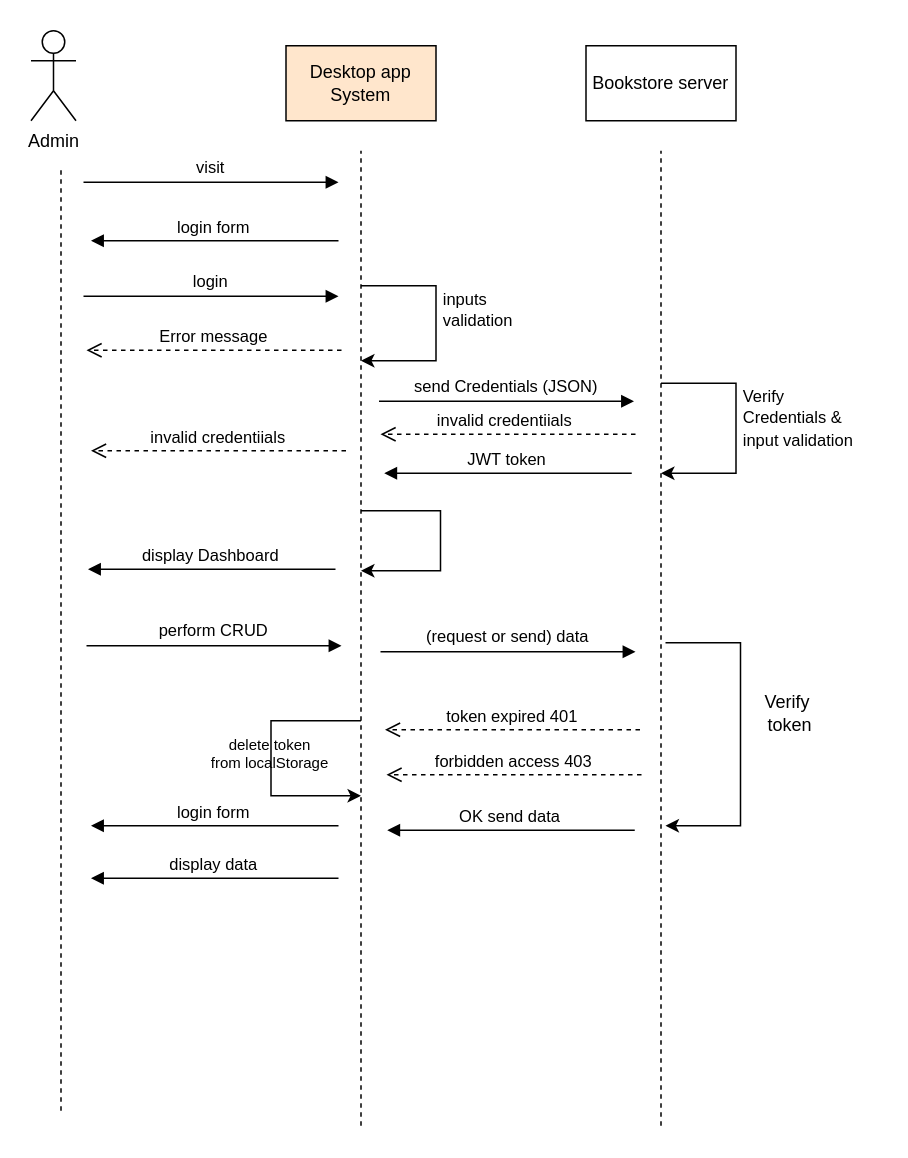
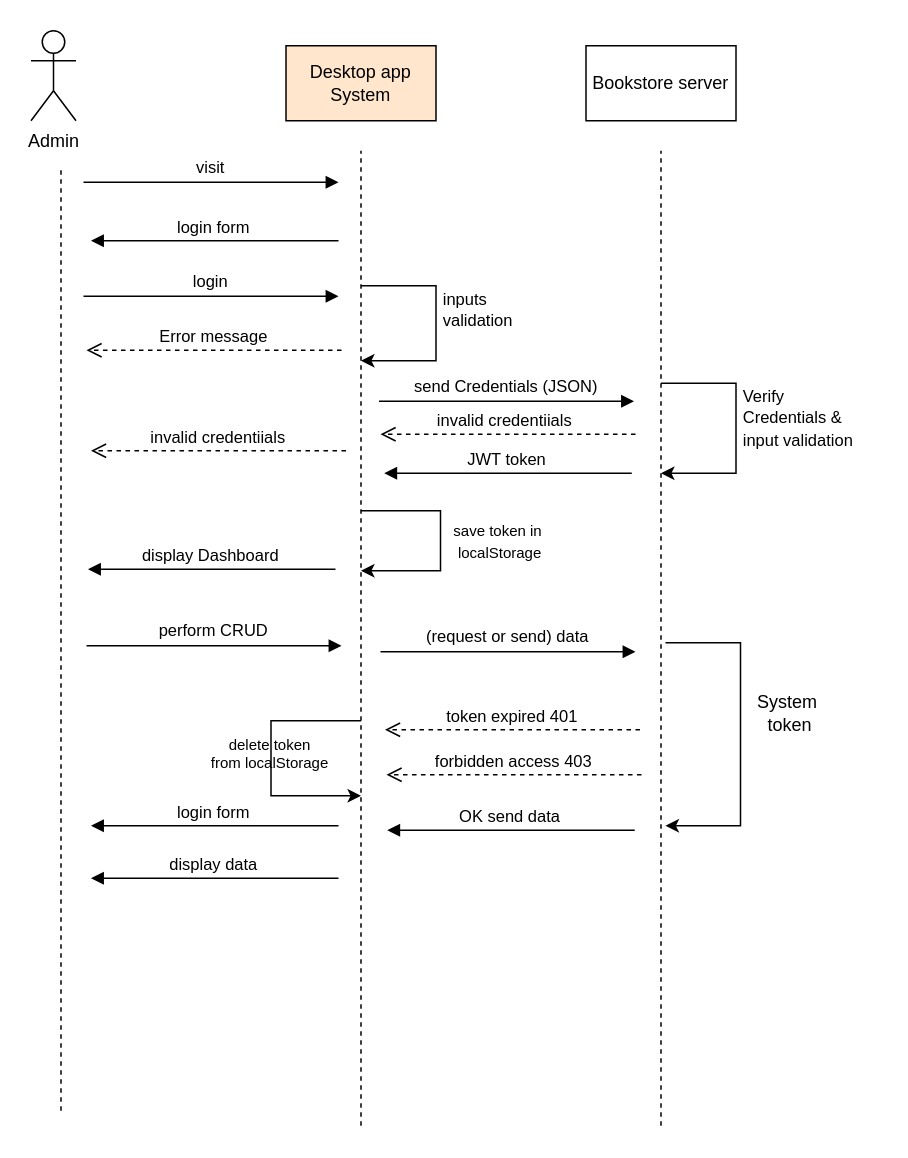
  <mxCell id="0" />
  <mxCell id="1" parent="0" />
  <mxCell id="2" value="Error message" style="verticalAlign=bottom;endArrow=open;dashed=1;endSize=8;exitX=0;exitY=0.95;shadow=0;strokeWidth=1;" parent="1" edge="1"><mxGeometry relative="1" as="geometry"><mxPoint x="57" y="233" as="targetPoint" /><mxPoint x="227" y="233" as="sourcePoint" /></mxGeometry></mxCell>
  <mxCell id="3" value="visit" style="verticalAlign=bottom;endArrow=block;entryX=0;entryY=0;shadow=0;strokeWidth=1;" parent="1" edge="1"><mxGeometry y="1" relative="1" as="geometry"><mxPoint x="55" y="121" as="sourcePoint" /><mxPoint x="225" y="121" as="targetPoint" /><mxPoint as="offset" /></mxGeometry></mxCell>
  <mxCell id="4" value="login form" style="verticalAlign=bottom;endArrow=block;entryX=1;entryY=0;shadow=0;strokeWidth=1;" parent="1" edge="1"><mxGeometry relative="1" as="geometry"><mxPoint x="225" y="160" as="sourcePoint" /><mxPoint x="60" y="160" as="targetPoint" /></mxGeometry></mxCell>
  <mxCell id="5" value="Admin" style="shape=umlActor;verticalLabelPosition=bottom;verticalAlign=top;html=1;outlineConnect=0;" vertex="1" parent="1"><mxGeometry x="20" y="20" width="30" height="60" as="geometry" /></mxCell>
  <mxCell id="6" value="" style="endArrow=none;dashed=1;html=1;rounded=0;" edge="1" parent="1"><mxGeometry width="50" height="50" relative="1" as="geometry"><mxPoint x="40" y="740" as="sourcePoint" /><mxPoint x="40" y="110" as="targetPoint" /><Array as="points"><mxPoint x="40" y="200" /></Array></mxGeometry></mxCell>
  <mxCell id="7" value="Desktop app System" style="rounded=0;whiteSpace=wrap;html=1;fillColor=#ffe6cc;" vertex="1" parent="1"><mxGeometry x="190" y="30" width="100" height="50" as="geometry" /></mxCell>
  <mxCell id="8" value="" style="endArrow=none;dashed=1;html=1;rounded=0;" edge="1" parent="1"><mxGeometry width="50" height="50" relative="1" as="geometry"><mxPoint x="240" y="750" as="sourcePoint" /><mxPoint x="240" y="100" as="targetPoint" /></mxGeometry></mxCell>
  <mxCell id="9" value="Bookstore server" style="rounded=0;whiteSpace=wrap;html=1;" vertex="1" parent="1"><mxGeometry x="390" y="30" width="100" height="50" as="geometry" /></mxCell>
  <mxCell id="10" value="" style="endArrow=none;dashed=1;html=1;rounded=0;" edge="1" parent="1"><mxGeometry width="50" height="50" relative="1" as="geometry"><mxPoint x="440" y="750" as="sourcePoint" /><mxPoint x="440" y="100" as="targetPoint" /></mxGeometry></mxCell>
  <mxCell id="11" value="login" style="verticalAlign=bottom;endArrow=block;entryX=0;entryY=0;shadow=0;strokeWidth=1;" edge="1" parent="1"><mxGeometry y="1" relative="1" as="geometry"><mxPoint x="55" y="197" as="sourcePoint" /><mxPoint x="225" y="197" as="targetPoint" /><mxPoint as="offset" /></mxGeometry></mxCell>
  <mxCell id="12" value="" style="endArrow=classic;html=1;rounded=0;" edge="1" parent="1"><mxGeometry width="50" height="50" relative="1" as="geometry"><mxPoint x="240" y="190" as="sourcePoint" /><mxPoint x="240" y="240" as="targetPoint" /><Array as="points"><mxPoint x="290" y="190" /><mxPoint x="290" y="240" /></Array></mxGeometry></mxCell>
  <mxCell id="13" value="&lt;span style=&quot;color: rgb(0, 0, 0); font-family: Helvetica; font-size: 11px; font-style: normal; font-variant-ligatures: normal; font-variant-caps: normal; font-weight: 400; letter-spacing: normal; orphans: 2; text-align: center; text-indent: 0px; text-transform: none; widows: 2; word-spacing: 0px; -webkit-text-stroke-width: 0px; background-color: rgb(255, 255, 255); text-decoration-thickness: initial; text-decoration-style: initial; text-decoration-color: initial; float: none; display: inline !important;&quot;&gt;inputs &lt;br&gt;validation&lt;/span&gt;" style="text;whiteSpace=wrap;html=1;" vertex="1" parent="1"><mxGeometry x="293" y="185" width="90" height="20" as="geometry" /></mxCell>
  <mxCell id="14" value="send Credentials (JSON)" style="verticalAlign=bottom;endArrow=block;entryX=0;entryY=0;shadow=0;strokeWidth=1;" edge="1" parent="1"><mxGeometry y="1" relative="1" as="geometry"><mxPoint x="252" y="267" as="sourcePoint" /><mxPoint x="422" y="267" as="targetPoint" /><mxPoint as="offset" /></mxGeometry></mxCell>
  <mxCell id="15" value="" style="endArrow=classic;html=1;rounded=0;" edge="1" parent="1"><mxGeometry width="50" height="50" relative="1" as="geometry"><mxPoint x="440" y="255" as="sourcePoint" /><mxPoint x="440" y="315" as="targetPoint" /><Array as="points"><mxPoint x="490" y="255" /><mxPoint x="490" y="315" /></Array></mxGeometry></mxCell>
  <mxCell id="16" value="&lt;span style=&quot;color: rgb(0, 0, 0); font-family: Helvetica; font-size: 11px; font-style: normal; font-variant-ligatures: normal; font-variant-caps: normal; font-weight: 400; letter-spacing: normal; orphans: 2; text-align: center; text-indent: 0px; text-transform: none; widows: 2; word-spacing: 0px; -webkit-text-stroke-width: 0px; background-color: rgb(255, 255, 255); text-decoration-thickness: initial; text-decoration-style: initial; text-decoration-color: initial; float: none; display: inline !important;&quot;&gt;&lt;span style=&quot;&quot;&gt;Verify Credentials&lt;/span&gt;&amp;nbsp;&amp;amp; input validation&lt;/span&gt;" style="text;whiteSpace=wrap;html=1;" vertex="1" parent="1"><mxGeometry x="493" y="250" width="90" height="20" as="geometry" /></mxCell>
  <mxCell id="17" value="JWT token" style="verticalAlign=bottom;endArrow=block;entryX=1;entryY=0;shadow=0;strokeWidth=1;" edge="1" parent="1"><mxGeometry relative="1" as="geometry"><mxPoint x="420.5" y="315" as="sourcePoint" /><mxPoint x="255.5" y="315" as="targetPoint" /></mxGeometry></mxCell>
  <mxCell id="18" value="invalid credentiials" style="verticalAlign=bottom;endArrow=open;dashed=1;endSize=8;exitX=0;exitY=0.95;shadow=0;strokeWidth=1;" edge="1" parent="1"><mxGeometry x="0.024" relative="1" as="geometry"><mxPoint x="253" y="289" as="targetPoint" /><mxPoint x="423" y="289" as="sourcePoint" /><mxPoint as="offset" /></mxGeometry></mxCell>
  <mxCell id="19" value="invalid credentiials" style="verticalAlign=bottom;endArrow=open;dashed=1;endSize=8;exitX=0;exitY=0.95;shadow=0;strokeWidth=1;" edge="1" parent="1"><mxGeometry relative="1" as="geometry"><mxPoint x="60" y="300" as="targetPoint" /><mxPoint x="230" y="300" as="sourcePoint" /><Array as="points"><mxPoint x="143" y="300" /></Array></mxGeometry></mxCell>
  <mxCell id="20" value="" style="endArrow=classic;html=1;rounded=0;" edge="1" parent="1"><mxGeometry width="50" height="50" relative="1" as="geometry"><mxPoint x="240" y="340" as="sourcePoint" /><mxPoint x="240" y="380" as="targetPoint" /><Array as="points"><mxPoint x="293" y="340" /><mxPoint x="293" y="380" /></Array></mxGeometry></mxCell>
+ <mxCell id="21" value="&lt;font style=&quot;font-size: 10px;&quot;&gt;save token in&lt;br&gt;&amp;nbsp;localStorage&lt;/font&gt;" style="text;html=1;align=center;verticalAlign=middle;resizable=0;points=[];autosize=1;strokeColor=none;fillColor=none;" vertex="1" parent="1"><mxGeometry x="291" y="340" width="80" height="40" as="geometry" /></mxCell>
  <mxCell id="22" value="display Dashboard" style="verticalAlign=bottom;endArrow=block;entryX=1;entryY=0;shadow=0;strokeWidth=1;" edge="1" parent="1"><mxGeometry relative="1" as="geometry"><mxPoint x="223" y="379" as="sourcePoint" /><mxPoint x="58" y="379" as="targetPoint" /></mxGeometry></mxCell>
  <mxCell id="23" value="perform CRUD" style="verticalAlign=bottom;endArrow=block;entryX=0;entryY=0;shadow=0;strokeWidth=1;" edge="1" parent="1"><mxGeometry y="1" relative="1" as="geometry"><mxPoint x="57" y="430" as="sourcePoint" /><mxPoint x="227" y="430" as="targetPoint" /><mxPoint as="offset" /><Array as="points"><mxPoint x="140" y="430" /></Array></mxGeometry></mxCell>
  <mxCell id="24" value="(request or send) data" style="verticalAlign=bottom;endArrow=block;entryX=0;entryY=0;shadow=0;strokeWidth=1;" edge="1" parent="1"><mxGeometry y="1" relative="1" as="geometry"><mxPoint x="253" y="434" as="sourcePoint" /><mxPoint x="423" y="434" as="targetPoint" /><mxPoint as="offset" /><Array as="points"><mxPoint x="336" y="434" /></Array></mxGeometry></mxCell>
  <mxCell id="25" value="" style="endArrow=classic;html=1;rounded=0;" edge="1" parent="1"><mxGeometry width="50" height="50" relative="1" as="geometry"><mxPoint x="443" y="428" as="sourcePoint" /><mxPoint x="443" y="550" as="targetPoint" /><Array as="points"><mxPoint x="493" y="428" /><mxPoint x="493" y="550" /></Array></mxGeometry></mxCell>
- <mxCell id="26" value="Verify&lt;br&gt;&amp;nbsp;token" style="text;html=1;align=center;verticalAlign=middle;resizable=0;points=[];autosize=1;strokeColor=none;fillColor=none;" vertex="1" parent="1"><mxGeometry x="494" y="455" width="60" height="40" as="geometry" /></mxCell>
+ <mxCell id="26" value="System&lt;br&gt;&amp;nbsp;token" style="text;html=1;align=center;verticalAlign=middle;resizable=0;points=[];autosize=1;strokeColor=none;fillColor=none;" vertex="1" parent="1"><mxGeometry x="494" y="455" width="60" height="40" as="geometry" /></mxCell>
  <mxCell id="27" value="token expired 401" style="verticalAlign=bottom;endArrow=open;dashed=1;endSize=8;exitX=0;exitY=0.95;shadow=0;strokeWidth=1;" edge="1" parent="1"><mxGeometry relative="1" as="geometry"><mxPoint x="256" y="486" as="targetPoint" /><mxPoint x="426" y="486" as="sourcePoint" /><Array as="points"><mxPoint x="339" y="486" /></Array></mxGeometry></mxCell>
  <mxCell id="28" value="OK send data" style="verticalAlign=bottom;endArrow=block;entryX=1;entryY=0;shadow=0;strokeWidth=1;" edge="1" parent="1"><mxGeometry relative="1" as="geometry"><mxPoint x="422.5" y="553" as="sourcePoint" /><mxPoint x="257.5" y="553" as="targetPoint" /></mxGeometry></mxCell>
  <mxCell id="29" value="forbidden access 403" style="verticalAlign=bottom;endArrow=open;dashed=1;endSize=8;exitX=0;exitY=0.95;shadow=0;strokeWidth=1;" edge="1" parent="1"><mxGeometry relative="1" as="geometry"><mxPoint x="257" y="516" as="targetPoint" /><mxPoint x="427" y="516" as="sourcePoint" /><Array as="points"><mxPoint x="340" y="516" /></Array></mxGeometry></mxCell>
  <mxCell id="30" value="" style="endArrow=classic;html=1;rounded=0;fontSize=10;" edge="1" parent="1"><mxGeometry width="50" height="50" relative="1" as="geometry"><mxPoint x="240" y="480" as="sourcePoint" /><mxPoint x="240" y="530" as="targetPoint" /><Array as="points"><mxPoint x="180" y="480" /><mxPoint x="180" y="530" /></Array></mxGeometry></mxCell>
  <mxCell id="31" value="delete token&lt;br&gt;from localStorage" style="text;html=1;align=center;verticalAlign=middle;resizable=0;points=[];autosize=1;strokeColor=none;fillColor=none;fontSize=10;" vertex="1" parent="1"><mxGeometry x="129" y="482" width="100" height="40" as="geometry" /></mxCell>
  <mxCell id="32" value="display data" style="verticalAlign=bottom;endArrow=block;entryX=1;entryY=0;shadow=0;strokeWidth=1;" edge="1" parent="1"><mxGeometry relative="1" as="geometry"><mxPoint x="225" y="585" as="sourcePoint" /><mxPoint x="60" y="585" as="targetPoint" /></mxGeometry></mxCell>
  <mxCell id="33" value="login form" style="verticalAlign=bottom;endArrow=block;entryX=1;entryY=0;shadow=0;strokeWidth=1;" edge="1" parent="1"><mxGeometry relative="1" as="geometry"><mxPoint x="225" y="550" as="sourcePoint" /><mxPoint x="60" y="550" as="targetPoint" /></mxGeometry></mxCell>
